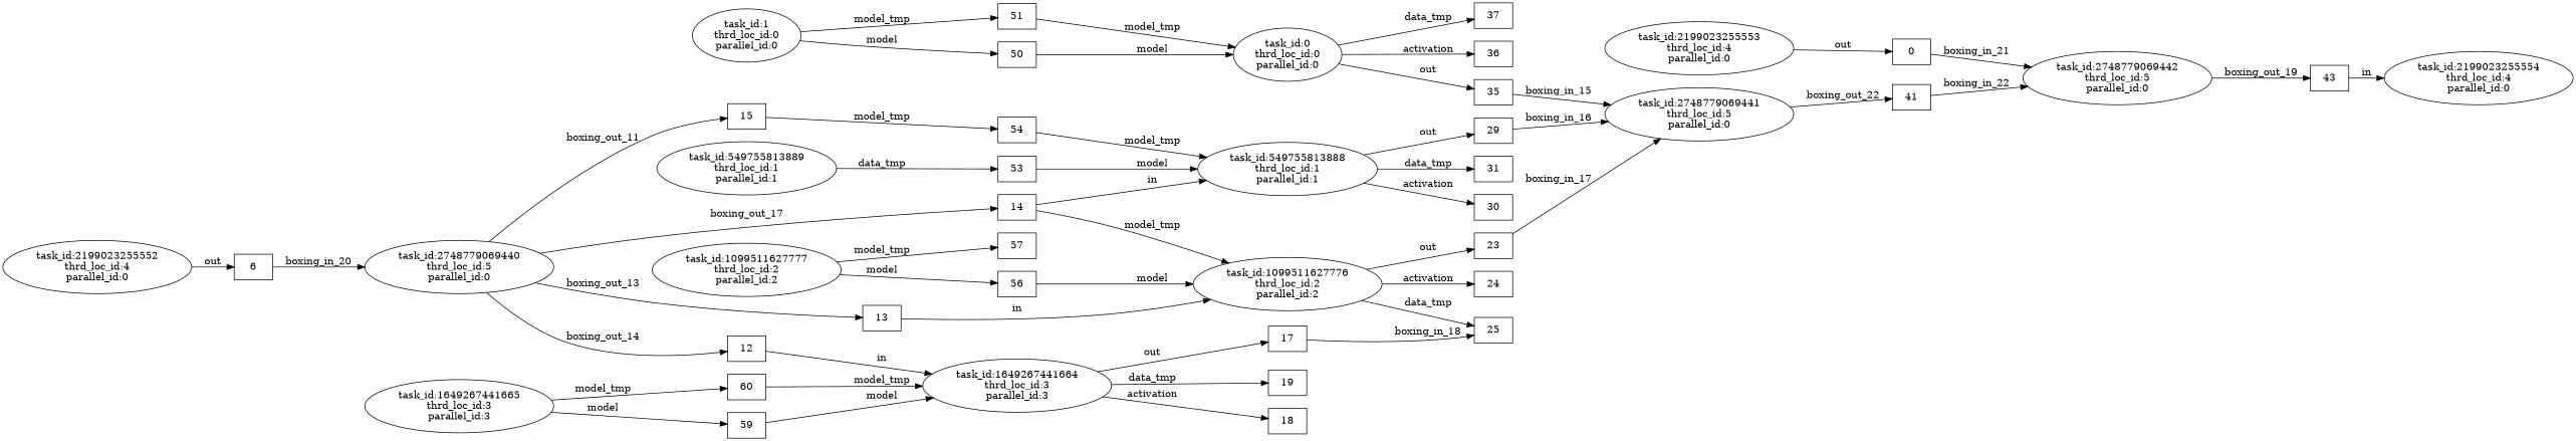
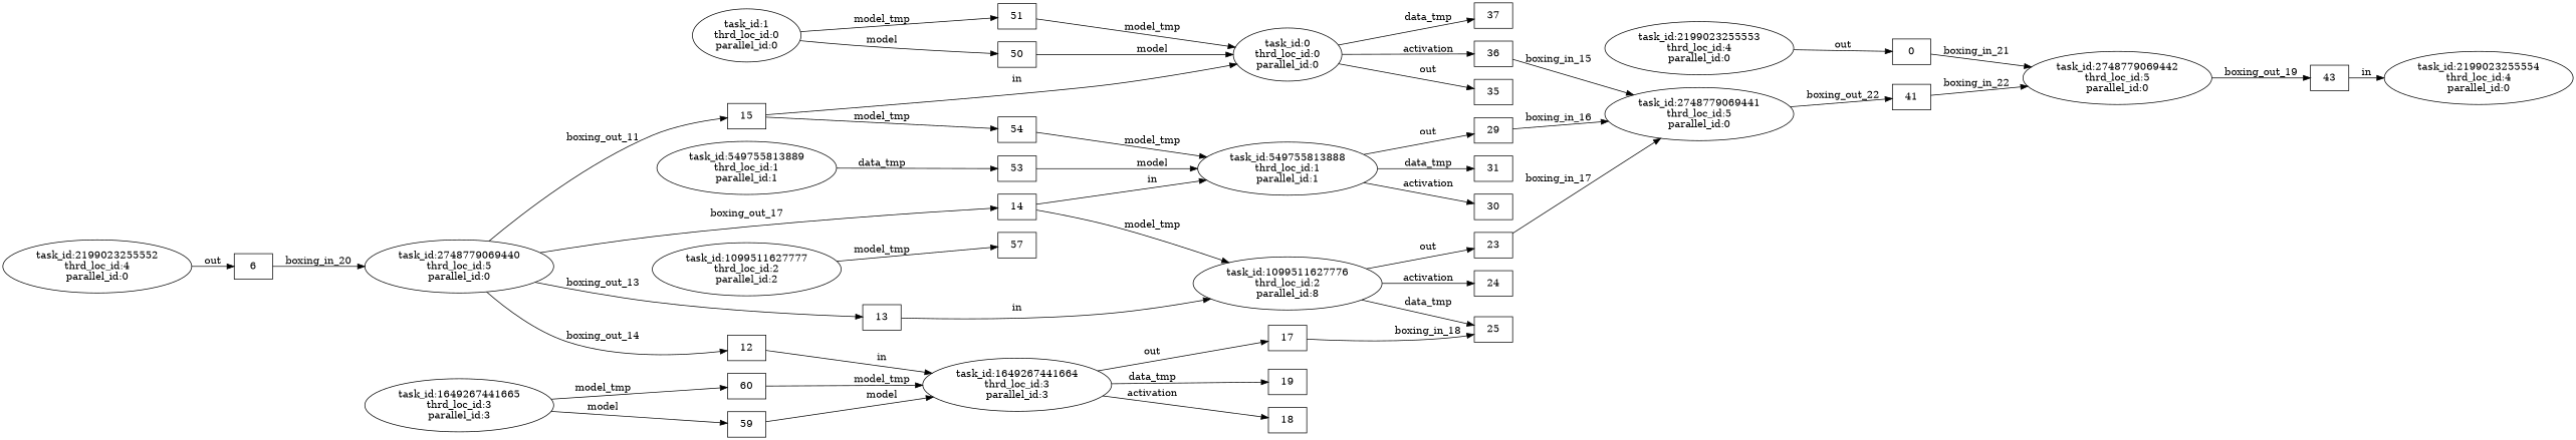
  digraph {
    rankdir=LR
    node [shape=box]
    n1 [label="task_id:2199023255552\nthrd_loc_id:4\nparallel_id:0" shape=ellipse]
    n2 [label=6]
    n3 [label="task_id:2748779069440\nthrd_loc_id:5\nparallel_id:0" shape=ellipse]
    n4 [label="task_id:2199023255553\nthrd_loc_id:4\nparallel_id:0" shape=ellipse]
    n5 [label=0]
    n6 [label="task_id:2748779069442\nthrd_loc_id:5\nparallel_id:0" shape=ellipse]
    n7 [label="task_id:0\nthrd_loc_id:0\nparallel_id:0" shape=ellipse]
    n8 [label=36]
    n9 [label=37]
    n10 [label=35]
    n11 [label="task_id:2748779069441\nthrd_loc_id:5\nparallel_id:0" shape=ellipse]
    n12 [label="task_id:549755813888\nthrd_loc_id:1\nparallel_id:1" shape=ellipse]
    n13 [label=30]
    n14 [label=31]
    n15 [label=29]
-   n16 [label="task_id:1099511627776\nthrd_loc_id:2\nparallel_id:2" shape=ellipse]
+   n16 [label="task_id:1099511627776\nthrd_loc_id:2\nparallel_id:8" shape=ellipse]
    n17 [label=23]
    n18 [label=25]
    n19 [label=24]
    n20 [label="task_id:1649267441664\nthrd_loc_id:3\nparallel_id:3" shape=ellipse]
    n21 [label=17]
    n22 [label=19]
    n23 [label=18]
    n24 [label="task_id:2199023255554\nthrd_loc_id:4\nparallel_id:0" shape=ellipse]
    n25 [label=13]
    n26 [label=14]
    n27 [label=12]
    n28 [label=15]
    n29 [label=54]
    n30 [label=41]
    n31 [label=43]
    n32 [label="task_id:1\nthrd_loc_id:0\nparallel_id:0" shape=ellipse]
    n33 [label=50]
    n34 [label=51]
    n35 [label="task_id:549755813889\nthrd_loc_id:1\nparallel_id:1" shape=ellipse]
    n36 [label=53]
    n37 [label="task_id:1099511627777\nthrd_loc_id:2\nparallel_id:2" shape=ellipse]
    n38 [label=57]
-   n39 [label=56]
    n40 [label="task_id:1649267441665\nthrd_loc_id:3\nparallel_id:3" shape=ellipse]
    n41 [label=60]
    n42 [label=59]
    n1 -> n2 [label=out]
    n2 -> n3 [label=boxing_in_20]
    n3 -> n25 [label=boxing_out_13]
    n3 -> n26 [label=boxing_out_17]
    n3 -> n27 [label=boxing_out_14]
    n3 -> n28 [label=boxing_out_11]
    n4 -> n5 [label=out]
    n5 -> n6 [label=boxing_in_21]
    n6 -> n31 [label=boxing_out_19]
    n7 -> n8 [label=activation]
    n7 -> n9 [label=data_tmp]
    n7 -> n10 [label=out]
-   n10 -> n11 [label=boxing_in_15]
+   n8 -> n11 [label=boxing_in_15]
    n11 -> n30 [label=boxing_out_22]
    n12 -> n13 [label=activation]
    n12 -> n14 [label=data_tmp]
    n12 -> n15 [label=out]
    n15 -> n11 [label=boxing_in_16]
    n16 -> n17 [label=out]
    n16 -> n18 [label=data_tmp]
    n16 -> n19 [label=activation]
    n17 -> n11 [label=boxing_in_17]
    n20 -> n21 [label=out]
    n20 -> n22 [label=data_tmp]
    n20 -> n23 [label=activation]
    n21 -> n18 [label=boxing_in_18]
    n25 -> n16 [label=in]
    n26 -> n12 [label=in]
    n26 -> n16 [label=model_tmp]
    n27 -> n20 [label=in]
+   n28 -> n7 [label=in]
    n28 -> n29 [label=model_tmp]
    n29 -> n12 [label=model_tmp]
    n30 -> n6 [label=boxing_in_22]
    n31 -> n24 [label=in]
    n32 -> n33 [label=model]
    n32 -> n34 [label=model_tmp]
    n33 -> n7 [label=model]
    n34 -> n7 [label=model_tmp]
    n35 -> n36 [label=data_tmp]
    n36 -> n12 [label=model]
    n37 -> n38 [label=model_tmp]
-   n37 -> n39 [label=model]
-   n39 -> n16 [label=model]
    n40 -> n41 [label=model_tmp]
    n40 -> n42 [label=model]
    n41 -> n20 [label=model_tmp]
    n42 -> n20 [label=model]
  }
